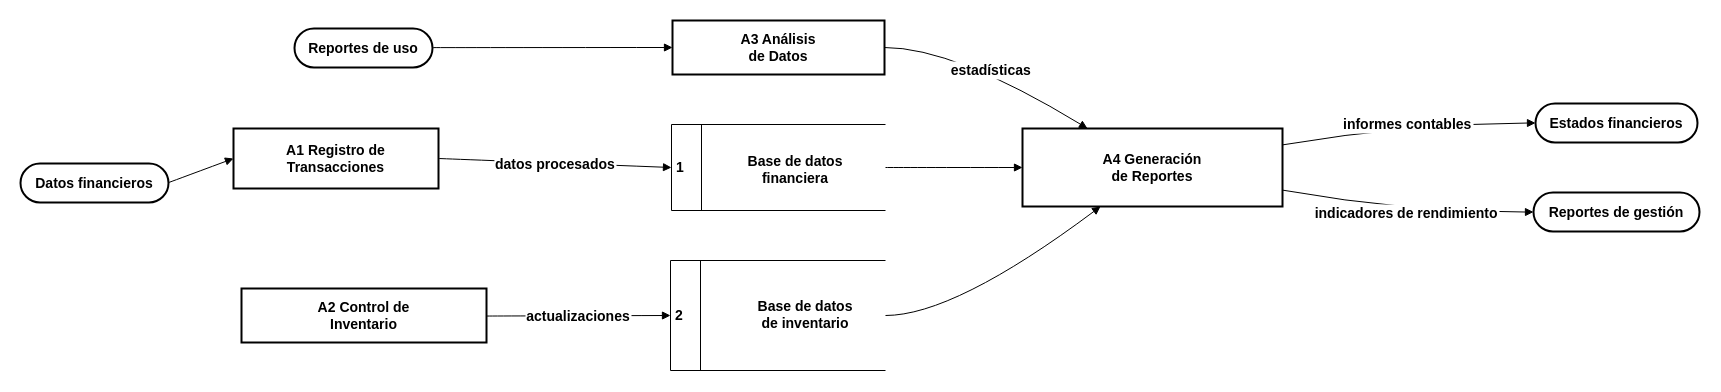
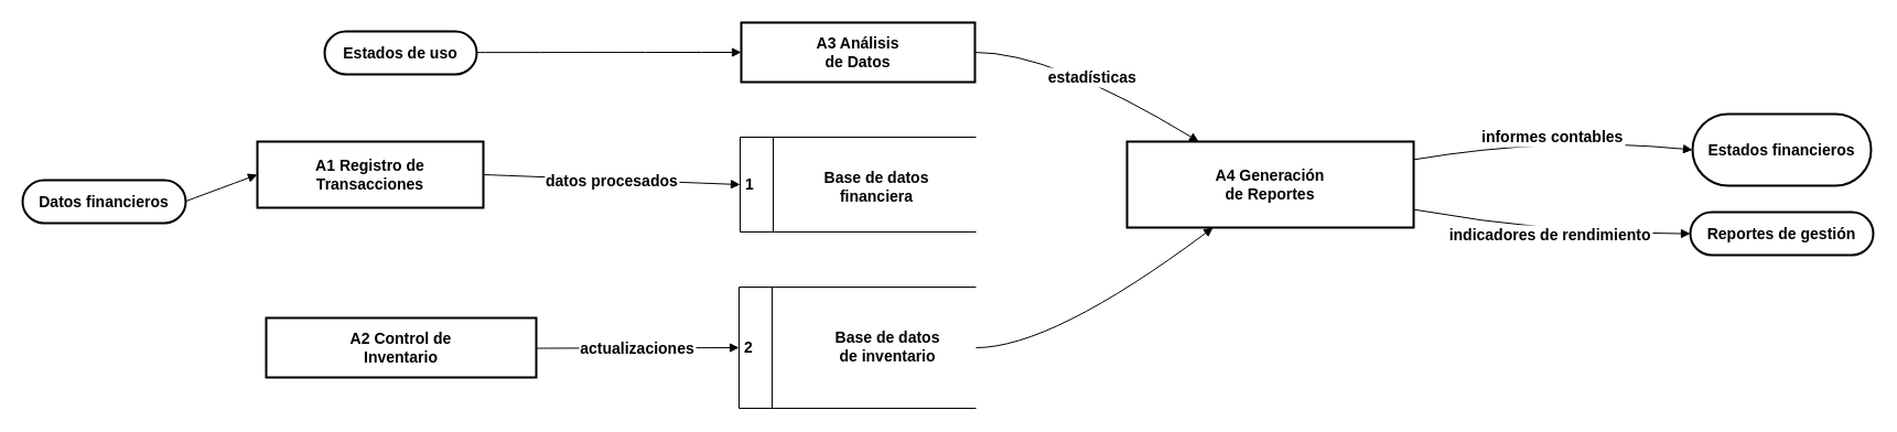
  <mxCell id="0" />
  <mxCell id="1" parent="0" />
  <mxCell id="2" value="Datos financieros" style="rounded=1;whiteSpace=wrap;arcSize=50;strokeWidth=2;fontStyle=1;fontSize=14;" parent="1" vertex="1"><mxGeometry x="20" y="163" width="148" height="39" as="geometry" /></mxCell>
  <mxCell id="3" value="A1 Registro de&#10;Transacciones" style="whiteSpace=wrap;strokeWidth=2;fontSize=14;fontStyle=1" parent="1" vertex="1"><mxGeometry x="233" y="128" width="205" height="60" as="geometry" /></mxCell>
  <mxCell id="4" value="A2 Control de&#10;Inventario" style="whiteSpace=wrap;strokeWidth=2;fontSize=14;fontStyle=1" parent="1" vertex="1"><mxGeometry x="241" y="288" width="245" height="54" as="geometry" /></mxCell>
- <mxCell id="5" value="Reportes de uso" style="rounded=1;whiteSpace=wrap;arcSize=50;strokeWidth=2;fontSize=14;fontStyle=1" parent="1" vertex="1"><mxGeometry x="294" y="28" width="138" height="39" as="geometry" /></mxCell>
+ <mxCell id="5" value="Estados de uso" style="rounded=1;whiteSpace=wrap;arcSize=50;strokeWidth=2;fontSize=14;fontStyle=1" parent="1" vertex="1"><mxGeometry x="294" y="28" width="138" height="39" as="geometry" /></mxCell>
  <mxCell id="6" value="A3 Análisis&#10;de Datos" style="whiteSpace=wrap;strokeWidth=2;fontSize=14;fontStyle=1" parent="1" vertex="1"><mxGeometry x="672" y="20" width="212" height="54" as="geometry" /></mxCell>
  <mxCell id="7" value="&lt;font style=&quot;font-size: 14px;&quot;&gt;&lt;b&gt;1&amp;nbsp;&lt;/b&gt;&lt;/font&gt;" style="html=1;dashed=0;whiteSpace=wrap;shape=mxgraph.dfd.dataStoreID;align=left;spacingLeft=3;points=[[0,0],[0.5,0],[1,0],[0,0.5],[1,0.5],[0,1],[0.5,1],[1,1]];" parent="1" vertex="1"><mxGeometry x="671" y="124" width="214" height="86" as="geometry" /></mxCell>
  <mxCell id="8" value="&lt;font style=&quot;font-size: 14px;&quot;&gt;&lt;b&gt;2&amp;nbsp;&lt;/b&gt;&lt;/font&gt;" style="html=1;dashed=0;whiteSpace=wrap;shape=mxgraph.dfd.dataStoreID;align=left;spacingLeft=3;points=[[0,0],[0.5,0],[1,0],[0,0.5],[1,0.5],[0,1],[0.5,1],[1,1]];" parent="1" vertex="1"><mxGeometry x="670" y="260" width="215" height="110" as="geometry" /></mxCell>
  <mxCell id="9" value="A4 Generación&#10;de Reportes" style="whiteSpace=wrap;strokeWidth=2;fontStyle=1;fontSize=14;" parent="1" vertex="1"><mxGeometry x="1022" y="128" width="260" height="78" as="geometry" /></mxCell>
- <mxCell id="10" value="Estados financieros" style="rounded=1;whiteSpace=wrap;arcSize=50;strokeWidth=2;fontSize=14;fontStyle=1" parent="1" vertex="1"><mxGeometry x="1535" y="103" width="162" height="39" as="geometry" /></mxCell>
+ <mxCell id="10" value="Estados financieros" style="rounded=1;whiteSpace=wrap;arcSize=50;strokeWidth=2;fontSize=14;fontStyle=1" parent="1" vertex="1"><mxGeometry x="1535" y="103" width="162" height="65" as="geometry" /></mxCell>
  <mxCell id="11" value="Reportes de gestión" style="rounded=1;whiteSpace=wrap;arcSize=50;strokeWidth=2;fontStyle=1;fontSize=14;" parent="1" vertex="1"><mxGeometry x="1533" y="192" width="166" height="39" as="geometry" /></mxCell>
  <mxCell id="12" value="" style="curved=1;startArrow=none;endArrow=block;exitX=1;exitY=0.49;entryX=0;entryY=0.5;rounded=0;" parent="1" source="2" target="3" edge="1"><mxGeometry relative="1" as="geometry"><Array as="points" /></mxGeometry></mxCell>
  <mxCell id="13" value="" style="curved=1;startArrow=none;endArrow=block;exitX=1;exitY=0.49;entryX=0;entryY=0.5;rounded=0;" parent="1" source="5" target="6" edge="1"><mxGeometry relative="1" as="geometry"><Array as="points" /></mxGeometry></mxCell>
  <mxCell id="14" value="datos procesados" style="curved=1;startArrow=none;endArrow=block;exitX=1;exitY=0.5;entryX=0;entryY=0.5;rounded=0;fontSize=14;fontStyle=1" parent="1" source="3" target="7" edge="1"><mxGeometry relative="1" as="geometry"><Array as="points" /></mxGeometry></mxCell>
  <mxCell id="15" value="actualizaciones" style="curved=1;startArrow=none;endArrow=block;exitX=1;exitY=0.51;entryX=0;entryY=0.5;rounded=0;fontStyle=1;fontSize=14;" parent="1" source="4" target="8" edge="1"><mxGeometry relative="1" as="geometry"><Array as="points" /></mxGeometry></mxCell>
  <mxCell id="16" value="estadísticas" style="curved=1;startArrow=none;endArrow=block;exitX=1;exitY=0.5;entryX=0.25;entryY=0;rounded=0;fontSize=14;fontStyle=1" parent="1" source="6" target="9" edge="1"><mxGeometry relative="1" as="geometry"><Array as="points"><mxPoint x="954" y="47" /></Array></mxGeometry></mxCell>
- <mxCell id="17" value="" style="curved=1;startArrow=none;endArrow=block;exitX=1;exitY=0.5;entryX=0;entryY=0.5;rounded=0;" parent="1" source="7" target="9" edge="1"><mxGeometry relative="1" as="geometry"><Array as="points" /></mxGeometry></mxCell>
  <mxCell id="18" value="" style="curved=1;startArrow=none;endArrow=block;exitX=1;exitY=0.5;entryX=0.3;entryY=1;rounded=0;" parent="1" source="8" target="9" edge="1"><mxGeometry relative="1" as="geometry"><Array as="points"><mxPoint x="954" y="315" /></Array></mxGeometry></mxCell>
  <mxCell id="19" value="informes contables" style="curved=1;startArrow=none;endArrow=block;exitX=1;exitY=0.21;entryX=0;entryY=0.5;rounded=0;fontSize=14;fontStyle=1" parent="1" source="9" target="10" edge="1"><mxGeometry relative="1" as="geometry"><Array as="points"><mxPoint x="1408" y="123" /></Array></mxGeometry></mxCell>
  <mxCell id="20" value="indicadores de rendimiento" style="curved=1;startArrow=none;endArrow=block;exitX=1;exitY=0.79;entryX=0;entryY=0.5;rounded=0;fontStyle=1;fontSize=14;" parent="1" source="9" target="11" edge="1"><mxGeometry relative="1" as="geometry"><Array as="points"><mxPoint x="1408" y="212" /></Array></mxGeometry></mxCell>
  <mxCell id="21" value="&lt;font style=&quot;font-size: 14px;&quot;&gt;&lt;b&gt;&lt;span style=&quot;text-align: left;&quot;&gt;Base de datos&lt;/span&gt;&lt;br style=&quot;text-align: left;&quot;&gt;&lt;span style=&quot;text-align: left;&quot;&gt;financiera&lt;/span&gt;&lt;/b&gt;&lt;/font&gt;" style="text;html=1;align=center;verticalAlign=middle;whiteSpace=wrap;rounded=0;" vertex="1" parent="1"><mxGeometry x="745" y="142" width="100" height="53" as="geometry" /></mxCell>
  <mxCell id="22" value="&lt;font style=&quot;font-size: 14px;&quot;&gt;&lt;b&gt;&lt;span style=&quot;text-align: left;&quot;&gt;Base de datos&lt;/span&gt;&lt;br style=&quot;text-align: left;&quot;&gt;&lt;span style=&quot;text-align: left;&quot;&gt;de inventario&lt;/span&gt;&lt;/b&gt;&lt;/font&gt;" style="text;html=1;align=center;verticalAlign=middle;whiteSpace=wrap;rounded=0;" vertex="1" parent="1"><mxGeometry x="750" y="288" width="110" height="52" as="geometry" /></mxCell>
